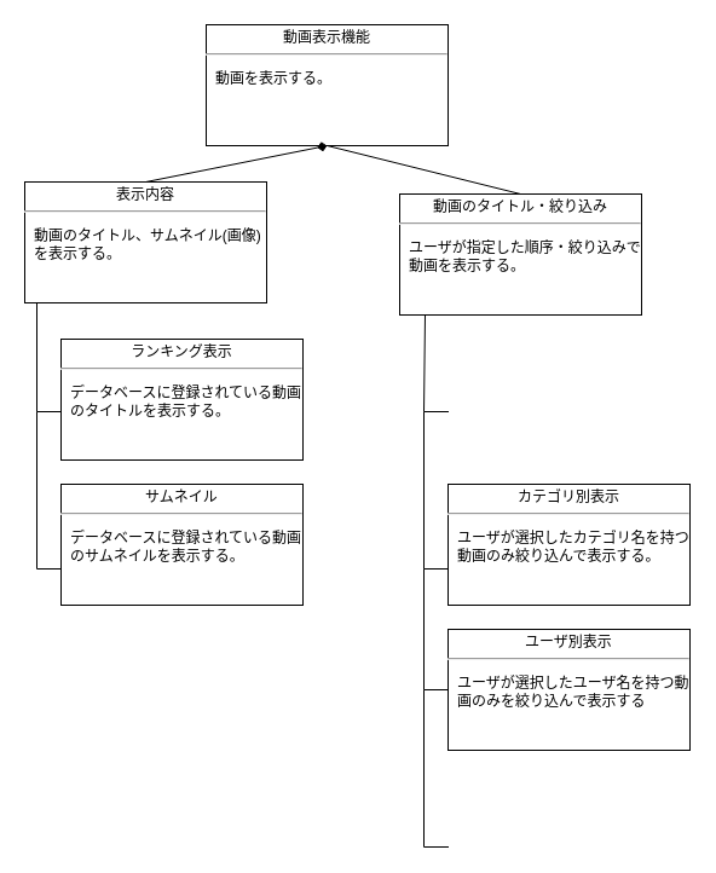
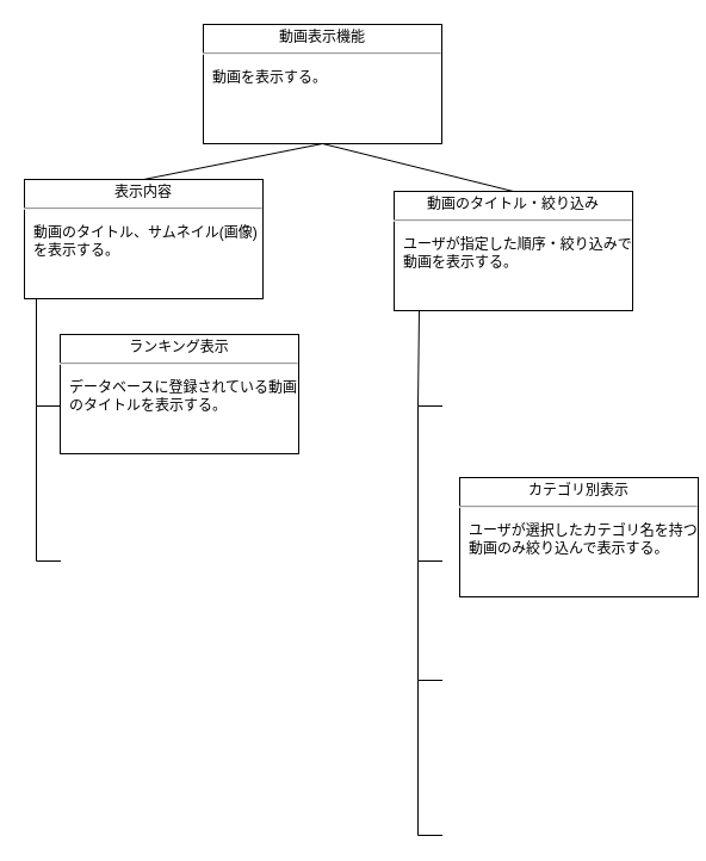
  <mxCell id="0" />
  <mxCell id="1" parent="0" />
  <mxCell id="2" value="&lt;p style=&quot;margin: 0px ; margin-top: 4px ; text-align: center&quot;&gt;動画表示機能&lt;/p&gt;&lt;hr&gt;&lt;p&gt;&lt;/p&gt;&lt;p style=&quot;margin: 0px ; margin-left: 8px ; text-align: left&quot;&gt;動画を表示する。&lt;/p&gt;" style="shape=rect;overflow=fill;html=1;whiteSpace=wrap;align=center;" parent="1" vertex="1"><mxGeometry x="170" y="20" width="200" height="100" as="geometry" /></mxCell>
- <mxCell id="3" value="&lt;p style=&quot;margin: 0px ; margin-top: 4px ; text-align: center&quot;&gt;サムネイル&lt;/p&gt;&lt;hr&gt;&lt;p&gt;&lt;/p&gt;&lt;p style=&quot;margin: 0px ; margin-left: 8px ; text-align: left&quot;&gt;データベースに登録されている動画のサムネイルを表示する。&lt;br&gt;&lt;/p&gt;" style="shape=rect;overflow=fill;html=1;whiteSpace=wrap;align=center;" parent="1" vertex="1"><mxGeometry x="50" y="400" width="200" height="100" as="geometry" /></mxCell>
  <mxCell id="4" value="&lt;p style=&quot;margin: 0px ; margin-top: 4px ; text-align: center&quot;&gt;表示内容&lt;/p&gt;&lt;hr&gt;&lt;p&gt;&lt;/p&gt;&lt;p style=&quot;margin: 0px ; margin-left: 8px ; text-align: left&quot;&gt;動画のタイトル、サムネイル(画像)を表示する。&lt;/p&gt;" style="shape=rect;overflow=fill;html=1;whiteSpace=wrap;align=center;" parent="1" vertex="1"><mxGeometry x="20" y="150" width="200" height="100" as="geometry" /></mxCell>
  <mxCell id="5" value="&lt;p style=&quot;margin: 4px 0px 0px&quot;&gt;ランキング表示&lt;/p&gt;&lt;hr&gt;&lt;p&gt;&lt;/p&gt;&lt;p style=&quot;margin: 0px 0px 0px 8px ; text-align: left&quot;&gt;データベースに登録されている動画のタイトルを表示する。&lt;/p&gt;" style="shape=rect;overflow=fill;html=1;whiteSpace=wrap;align=center;" parent="1" vertex="1"><mxGeometry x="50" y="280" width="200" height="100" as="geometry" /></mxCell>
- <mxCell id="6" value="" style="endArrow=diamond;html=1;entryX=0.5;entryY=1;entryDx=0;entryDy=0;exitX=0.5;exitY=0;exitDx=0;exitDy=0;" parent="1" source="4" target="2" edge="1"><mxGeometry width="50" height="50" relative="1" as="geometry"><mxPoint x="175" y="330" as="sourcePoint" /><mxPoint x="145" y="120" as="targetPoint" /></mxGeometry></mxCell>
+ <mxCell id="6" value="" style="endArrow=none;html=1;entryX=0.5;entryY=1;entryDx=0;entryDy=0;exitX=0.5;exitY=0;exitDx=0;exitDy=0;" parent="1" source="4" target="2" edge="1"><mxGeometry width="50" height="50" relative="1" as="geometry"><mxPoint x="175" y="330" as="sourcePoint" /><mxPoint x="145" y="120" as="targetPoint" /></mxGeometry></mxCell>
  <mxCell id="7" value="" style="shape=partialRectangle;whiteSpace=wrap;html=1;bottom=1;right=1;left=1;top=0;fillColor=none;routingCenterX=-0.5;direction=south;" parent="1" vertex="1"><mxGeometry x="30" y="340" width="20" height="130" as="geometry" /></mxCell>
  <mxCell id="8" value="" style="endArrow=none;html=1;exitX=0;exitY=1;exitDx=0;exitDy=0;" parent="1" source="7" edge="1"><mxGeometry width="50" height="50" relative="1" as="geometry"><mxPoint x="-95" y="327" as="sourcePoint" /><mxPoint x="30" y="250" as="targetPoint" /></mxGeometry></mxCell>
- <mxCell id="9" value="&lt;p style=&quot;margin: 0px ; margin-top: 4px ; text-align: center&quot;&gt;カテゴリ別表示&lt;/p&gt;&lt;hr&gt;&lt;p&gt;&lt;/p&gt;&lt;p style=&quot;margin: 0px ; margin-left: 8px ; text-align: left&quot;&gt;ユーザが選択したカテゴリ名を持つ動画のみ絞り込んで表示する。&lt;/p&gt;" style="shape=rect;overflow=fill;html=1;whiteSpace=wrap;align=center;" parent="1" vertex="1"><mxGeometry x="370" y="400" width="200" height="100" as="geometry" /></mxCell>
+ <mxCell id="9" value="&lt;p style=&quot;margin: 0px ; margin-top: 4px ; text-align: center&quot;&gt;カテゴリ別表示&lt;/p&gt;&lt;hr&gt;&lt;p&gt;&lt;/p&gt;&lt;p style=&quot;margin: 0px ; margin-left: 8px ; text-align: left&quot;&gt;ユーザが選択したカテゴリ名を持つ動画のみ絞り込んで表示する。&lt;/p&gt;" style="shape=rect;overflow=fill;html=1;whiteSpace=wrap;align=center;" parent="1" vertex="1"><mxGeometry x="385" y="400" width="200" height="100" as="geometry" /></mxCell>
  <mxCell id="10" value="&lt;p style=&quot;margin: 0px ; margin-top: 4px ; text-align: center&quot;&gt;動画のタイトル・絞り込み&lt;/p&gt;&lt;hr&gt;&lt;p&gt;&lt;/p&gt;&lt;p style=&quot;margin: 0px ; margin-left: 8px ; text-align: left&quot;&gt;ユーザが指定した順序・絞り込みで動画を表示する。&lt;/p&gt;" style="shape=rect;overflow=fill;html=1;whiteSpace=wrap;align=center;" parent="1" vertex="1"><mxGeometry x="330" y="160" width="200" height="100" as="geometry" /></mxCell>
  <mxCell id="11" value="" style="endArrow=none;html=1;exitX=0.5;exitY=0;exitDx=0;exitDy=0;" parent="1" source="10" edge="1"><mxGeometry width="50" height="50" relative="1" as="geometry"><mxPoint x="375" y="330" as="sourcePoint" /><mxPoint x="270" y="120" as="targetPoint" /></mxGeometry></mxCell>
  <mxCell id="12" value="" style="shape=partialRectangle;whiteSpace=wrap;html=1;bottom=1;right=1;left=1;top=0;fillColor=none;routingCenterX=-0.5;direction=south;" parent="1" vertex="1"><mxGeometry x="350" y="340" width="20" height="130" as="geometry" /></mxCell>
  <mxCell id="13" value="" style="endArrow=none;html=1;exitX=0;exitY=1;exitDx=0;exitDy=0;entryX=0.105;entryY=1;entryDx=0;entryDy=0;entryPerimeter=0;" parent="1" source="12" target="10" edge="1"><mxGeometry width="50" height="50" relative="1" as="geometry"><mxPoint x="225" y="327" as="sourcePoint" /><mxPoint x="350" y="270" as="targetPoint" /></mxGeometry></mxCell>
- <mxCell id="14" value="&lt;p style=&quot;margin: 0px ; margin-top: 4px ; text-align: center&quot;&gt;ユーザ別表示&lt;/p&gt;&lt;hr&gt;&lt;p&gt;&lt;/p&gt;&lt;p style=&quot;margin: 0px ; margin-left: 8px ; text-align: left&quot;&gt;ユーザが選択したユーザ名を持つ動画のみを絞り込んで表示する&lt;/p&gt;" style="shape=rect;overflow=fill;html=1;whiteSpace=wrap;align=center;" parent="1" vertex="1"><mxGeometry x="370" y="520" width="200" height="100" as="geometry" /></mxCell>
  <mxCell id="15" value="" style="shape=partialRectangle;whiteSpace=wrap;html=1;bottom=1;right=1;left=1;top=0;fillColor=none;routingCenterX=-0.5;direction=south;" parent="1" vertex="1"><mxGeometry x="350" y="570" width="20" height="130" as="geometry" /></mxCell>
  <mxCell id="16" value="" style="endArrow=none;html=1;exitX=0;exitY=1;exitDx=0;exitDy=0;entryX=1;entryY=1;entryDx=0;entryDy=0;" parent="1" source="15" target="12" edge="1"><mxGeometry width="50" height="50" relative="1" as="geometry"><mxPoint x="225" y="557" as="sourcePoint" /><mxPoint x="351" y="490" as="targetPoint" /></mxGeometry></mxCell>
